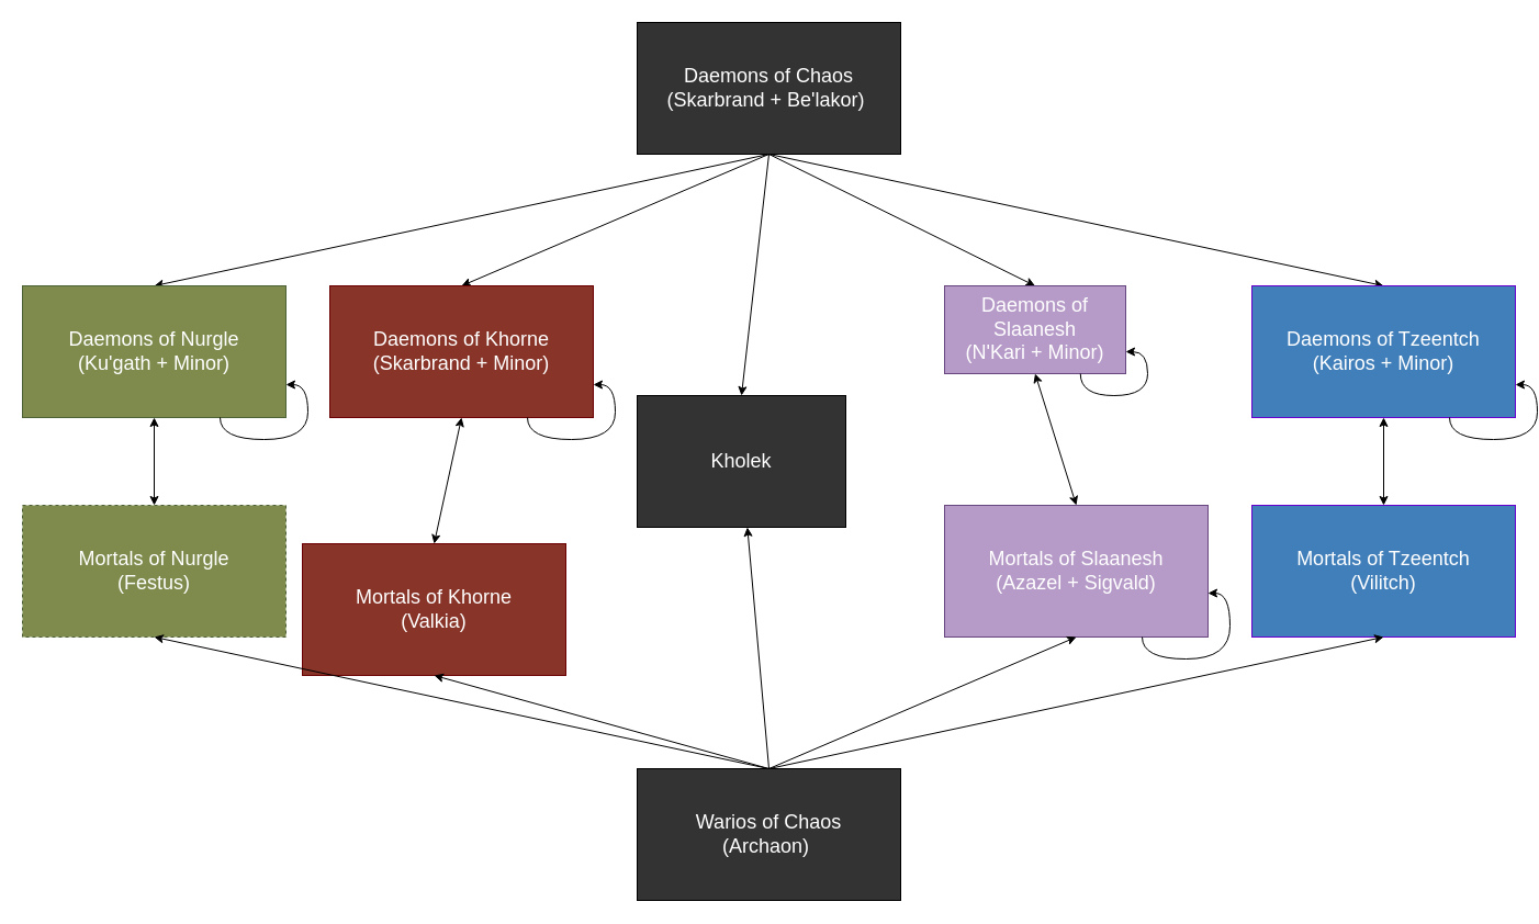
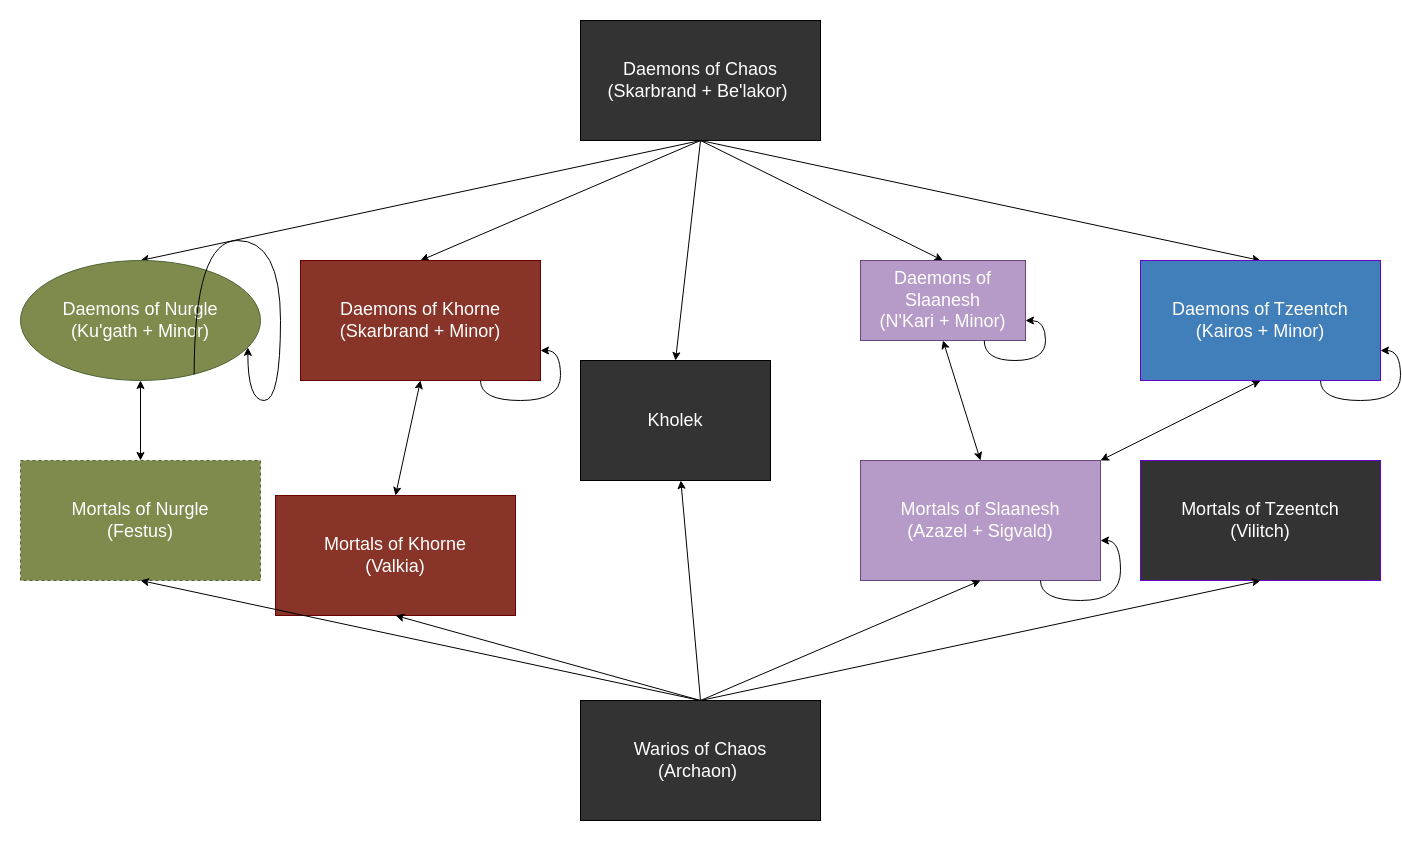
  <mxCell id="0" />
  <mxCell id="1" parent="0" />
  <mxCell id="2" style="edgeStyle=none;rounded=0;orthogonalLoop=1;jettySize=auto;html=1;exitX=0.5;exitY=1;exitDx=0;exitDy=0;entryX=0.5;entryY=0;entryDx=0;entryDy=0;fontSize=18;fontColor=#FFFFFF;" edge="1" parent="1" source="7" target="9"><mxGeometry relative="1" as="geometry" /></mxCell>
  <mxCell id="3" style="edgeStyle=none;rounded=0;orthogonalLoop=1;jettySize=auto;html=1;exitX=0.5;exitY=1;exitDx=0;exitDy=0;entryX=0.5;entryY=0;entryDx=0;entryDy=0;fontSize=18;fontColor=#FFFFFF;" edge="1" parent="1" source="7" target="11"><mxGeometry relative="1" as="geometry" /></mxCell>
  <mxCell id="4" style="edgeStyle=none;rounded=0;orthogonalLoop=1;jettySize=auto;html=1;exitX=0.5;exitY=1;exitDx=0;exitDy=0;entryX=0.5;entryY=0;entryDx=0;entryDy=0;fontSize=18;fontColor=#FFFFFF;" edge="1" parent="1" source="7" target="13"><mxGeometry relative="1" as="geometry" /></mxCell>
  <mxCell id="5" style="edgeStyle=none;rounded=0;orthogonalLoop=1;jettySize=auto;html=1;exitX=0.5;exitY=1;exitDx=0;exitDy=0;entryX=0.5;entryY=0;entryDx=0;entryDy=0;fontSize=18;fontColor=#FFFFFF;" edge="1" parent="1" source="7" target="15"><mxGeometry relative="1" as="geometry" /></mxCell>
  <mxCell id="6" style="edgeStyle=none;rounded=0;orthogonalLoop=1;jettySize=auto;html=1;exitX=0.5;exitY=1;exitDx=0;exitDy=0;entryX=0.5;entryY=0;entryDx=0;entryDy=0;fontSize=18;fontColor=#FFFFFF;" edge="1" parent="1" source="7" target="24"><mxGeometry relative="1" as="geometry" /></mxCell>
  <mxCell id="7" value="&lt;font style=&quot;font-size: 18px;&quot; color=&quot;#ffffff&quot;&gt;Daemons of Chaos&lt;br&gt;(Skarbrand + Be'lakor)&amp;nbsp;&lt;br&gt;&lt;/font&gt;" style="rounded=0;whiteSpace=wrap;html=1;fillColor=#333333;" vertex="1" parent="1"><mxGeometry x="580" y="20" width="240" height="120" as="geometry" /></mxCell>
  <mxCell id="8" style="edgeStyle=none;rounded=0;orthogonalLoop=1;jettySize=auto;html=1;exitX=0.5;exitY=1;exitDx=0;exitDy=0;fontSize=18;fontColor=#FFFFFF;startArrow=classic;startFill=1;" edge="1" parent="1" source="9" target="20"><mxGeometry relative="1" as="geometry" /></mxCell>
- <mxCell id="9" value="&lt;font color=&quot;#ffffff&quot; style=&quot;&quot;&gt;&lt;span style=&quot;font-size: 18px;&quot;&gt;Daemons of Nurgle&lt;/span&gt;&lt;br&gt;&lt;span style=&quot;font-size: 18px;&quot;&gt;(Ku'gath + Minor&lt;/span&gt;&lt;span style=&quot;font-size: 18px;&quot;&gt;)&lt;/span&gt;&lt;br&gt;&lt;/font&gt;" style="rounded=0;whiteSpace=wrap;html=1;fillColor=#7E8B4D;strokeColor=#4D6335;" vertex="1" parent="1"><mxGeometry x="20" y="260" width="240" height="120" as="geometry" /></mxCell>
+ <mxCell id="9" value="&lt;font color=&quot;#ffffff&quot; style=&quot;&quot;&gt;&lt;span style=&quot;font-size: 18px;&quot;&gt;Daemons of Nurgle&lt;/span&gt;&lt;br&gt;&lt;span style=&quot;font-size: 18px;&quot;&gt;(Ku'gath + Minor&lt;/span&gt;&lt;span style=&quot;font-size: 18px;&quot;&gt;)&lt;/span&gt;&lt;br&gt;&lt;/font&gt;" style="ellipse;whiteSpace=wrap;html=1;fillColor=#7E8B4D;strokeColor=#4D6335;" vertex="1" parent="1"><mxGeometry x="20" y="260" width="240" height="120" as="geometry" /></mxCell>
  <mxCell id="10" style="edgeStyle=none;rounded=0;orthogonalLoop=1;jettySize=auto;html=1;exitX=0.5;exitY=1;exitDx=0;exitDy=0;entryX=0.5;entryY=0;entryDx=0;entryDy=0;fontSize=18;fontColor=#FFFFFF;startArrow=classic;startFill=1;" edge="1" parent="1" source="11" target="21"><mxGeometry relative="1" as="geometry" /></mxCell>
  <mxCell id="11" value="&lt;font color=&quot;#ffffff&quot; style=&quot;&quot;&gt;&lt;span style=&quot;font-size: 18px;&quot;&gt;Daemons of Khorne&lt;/span&gt;&lt;br&gt;&lt;span style=&quot;font-size: 18px;&quot;&gt;(Skarbrand&amp;nbsp;+ Minor)&lt;/span&gt;&lt;br&gt;&lt;/font&gt;" style="rounded=0;whiteSpace=wrap;html=1;strokeColor=#6a0001;fillColor=#883428;" vertex="1" parent="1"><mxGeometry x="300" y="260" width="240" height="120" as="geometry" /></mxCell>
  <mxCell id="12" style="edgeStyle=none;rounded=0;orthogonalLoop=1;jettySize=auto;html=1;exitX=0.5;exitY=1;exitDx=0;exitDy=0;entryX=0.5;entryY=0;entryDx=0;entryDy=0;fontSize=18;fontColor=#FFFFFF;endArrow=classic;endFill=1;startArrow=classic;startFill=1;" edge="1" parent="1" source="13" target="22"><mxGeometry relative="1" as="geometry" /></mxCell>
  <mxCell id="13" value="&lt;font color=&quot;#ffffff&quot; style=&quot;font-size: 18px;&quot;&gt;Daemons of Slaanesh&lt;br&gt;&lt;/font&gt;&lt;span style=&quot;color: rgb(255, 255, 255); font-size: 18px;&quot;&gt;(N'Kari + Minor&lt;/span&gt;&lt;span style=&quot;color: rgb(255, 255, 255); font-size: 18px;&quot;&gt;)&lt;/span&gt;&lt;font color=&quot;#ffffff&quot; style=&quot;font-size: 18px;&quot;&gt;&lt;br&gt;&lt;/font&gt;" style="rounded=0;whiteSpace=wrap;html=1;fillColor=#B69AC7;strokeColor=#684680;" vertex="1" parent="1"><mxGeometry x="860" y="260" width="165" height="80" as="geometry" /></mxCell>
- <mxCell id="14" style="edgeStyle=none;rounded=0;orthogonalLoop=1;jettySize=auto;html=1;exitX=0.5;exitY=1;exitDx=0;exitDy=0;entryX=0.5;entryY=0;entryDx=0;entryDy=0;fontSize=18;fontColor=#FFFFFF;startArrow=classic;startFill=1;" edge="1" parent="1" source="15" target="23"><mxGeometry relative="1" as="geometry" /></mxCell>
+ <mxCell id="14" style="edgeStyle=none;rounded=0;orthogonalLoop=1;jettySize=auto;html=1;exitX=0.5;exitY=1;exitDx=0;exitDy=0;fontSize=18;fontColor=#FFFFFF;startArrow=classic;startFill=1;" edge="1" parent="1" source="15" target="22"><mxGeometry relative="1" as="geometry" /></mxCell>
  <mxCell id="15" value="&lt;font color=&quot;#ffffff&quot; style=&quot;font-size: 18px;&quot;&gt;Daemons of Tzeentch&lt;br&gt;&lt;/font&gt;&lt;span style=&quot;color: rgb(255, 255, 255); font-size: 18px;&quot;&gt;(Kairos + Minor&lt;/span&gt;&lt;span style=&quot;color: rgb(255, 255, 255); font-size: 18px;&quot;&gt;)&lt;/span&gt;&lt;font color=&quot;#ffffff&quot; style=&quot;font-size: 18px;&quot;&gt;&lt;br&gt;&lt;/font&gt;" style="rounded=0;whiteSpace=wrap;html=1;fillColor=#417FBA;strokeColor=#6600CC;" vertex="1" parent="1"><mxGeometry x="1140" y="260" width="240" height="120" as="geometry" /></mxCell>
  <mxCell id="16" style="edgeStyle=orthogonalEdgeStyle;curved=1;rounded=0;orthogonalLoop=1;jettySize=auto;html=1;exitX=0.75;exitY=1;exitDx=0;exitDy=0;entryX=1;entryY=0.75;entryDx=0;entryDy=0;fontSize=18;fontColor=#FFFFFF;" edge="1" parent="1" source="9" target="9"><mxGeometry relative="1" as="geometry" /></mxCell>
  <mxCell id="17" style="edgeStyle=orthogonalEdgeStyle;curved=1;rounded=0;orthogonalLoop=1;jettySize=auto;html=1;exitX=0.75;exitY=1;exitDx=0;exitDy=0;entryX=1;entryY=0.75;entryDx=0;entryDy=0;fontSize=18;fontColor=#FFFFFF;" edge="1" parent="1" source="11" target="11"><mxGeometry relative="1" as="geometry" /></mxCell>
  <mxCell id="18" style="edgeStyle=orthogonalEdgeStyle;curved=1;rounded=0;orthogonalLoop=1;jettySize=auto;html=1;exitX=0.75;exitY=1;exitDx=0;exitDy=0;entryX=1;entryY=0.75;entryDx=0;entryDy=0;fontSize=18;fontColor=#FFFFFF;" edge="1" parent="1" source="13" target="13"><mxGeometry relative="1" as="geometry" /></mxCell>
  <mxCell id="19" style="edgeStyle=orthogonalEdgeStyle;curved=1;rounded=0;orthogonalLoop=1;jettySize=auto;html=1;exitX=0.75;exitY=1;exitDx=0;exitDy=0;entryX=1;entryY=0.75;entryDx=0;entryDy=0;fontSize=18;fontColor=#FFFFFF;" edge="1" parent="1" source="15" target="15"><mxGeometry relative="1" as="geometry" /></mxCell>
  <mxCell id="20" value="&lt;font color=&quot;#ffffff&quot; style=&quot;&quot;&gt;&lt;span style=&quot;font-size: 18px;&quot;&gt;Mortals of Nurgle&lt;/span&gt;&lt;br&gt;&lt;span style=&quot;font-size: 18px;&quot;&gt;(Festus&lt;/span&gt;&lt;span style=&quot;font-size: 18px;&quot;&gt;)&lt;/span&gt;&lt;br&gt;&lt;/font&gt;" style="rounded=0;whiteSpace=wrap;html=1;fillColor=#7E8B4D;strokeColor=#4D6335;dashed=1;" vertex="1" parent="1"><mxGeometry x="20" y="460" width="240" height="120" as="geometry" /></mxCell>
  <mxCell id="21" value="&lt;span style=&quot;color: rgb(255, 255, 255); font-size: 18px;&quot;&gt;Mortals&amp;nbsp;&lt;/span&gt;&lt;font color=&quot;#ffffff&quot; style=&quot;&quot;&gt;&lt;span style=&quot;font-size: 18px;&quot;&gt;of Khorne&lt;/span&gt;&lt;br&gt;&lt;span style=&quot;font-size: 18px;&quot;&gt;(Valkia)&lt;/span&gt;&lt;br&gt;&lt;/font&gt;" style="rounded=0;whiteSpace=wrap;html=1;strokeColor=#6a0001;fillColor=#883428;" vertex="1" parent="1"><mxGeometry x="275" y="495" width="240" height="120" as="geometry" /></mxCell>
  <mxCell id="22" value="&lt;span style=&quot;color: rgb(255, 255, 255); font-size: 18px;&quot;&gt;Mortals&amp;nbsp;&lt;/span&gt;&lt;font color=&quot;#ffffff&quot; style=&quot;font-size: 18px;&quot;&gt;of Slaanesh&lt;br&gt;&lt;/font&gt;&lt;span style=&quot;color: rgb(255, 255, 255); font-size: 18px;&quot;&gt;(Azazel + Sigvald&lt;/span&gt;&lt;span style=&quot;color: rgb(255, 255, 255); font-size: 18px;&quot;&gt;)&lt;/span&gt;&lt;font color=&quot;#ffffff&quot; style=&quot;font-size: 18px;&quot;&gt;&lt;br&gt;&lt;/font&gt;" style="rounded=0;whiteSpace=wrap;html=1;fillColor=#B69AC7;strokeColor=#684680;" vertex="1" parent="1"><mxGeometry x="860" y="460" width="240" height="120" as="geometry" /></mxCell>
- <mxCell id="23" value="&lt;span style=&quot;color: rgb(255, 255, 255); font-size: 18px;&quot;&gt;Mortals&amp;nbsp;&lt;/span&gt;&lt;font color=&quot;#ffffff&quot; style=&quot;font-size: 18px;&quot;&gt;of Tzeentch&lt;br&gt;&lt;/font&gt;&lt;span style=&quot;color: rgb(255, 255, 255); font-size: 18px;&quot;&gt;(Vilitch&lt;/span&gt;&lt;span style=&quot;color: rgb(255, 255, 255); font-size: 18px;&quot;&gt;)&lt;/span&gt;&lt;font color=&quot;#ffffff&quot; style=&quot;font-size: 18px;&quot;&gt;&lt;br&gt;&lt;/font&gt;" style="rounded=0;whiteSpace=wrap;html=1;fillColor=#417FBA;strokeColor=#6600CC;" vertex="1" parent="1"><mxGeometry x="1140" y="460" width="240" height="120" as="geometry" /></mxCell>
+ <mxCell id="23" value="&lt;span style=&quot;color: rgb(255, 255, 255); font-size: 18px;&quot;&gt;Mortals&amp;nbsp;&lt;/span&gt;&lt;font color=&quot;#ffffff&quot; style=&quot;font-size: 18px;&quot;&gt;of Tzeentch&lt;br&gt;&lt;/font&gt;&lt;span style=&quot;color: rgb(255, 255, 255); font-size: 18px;&quot;&gt;(Vilitch&lt;/span&gt;&lt;span style=&quot;color: rgb(255, 255, 255); font-size: 18px;&quot;&gt;)&lt;/span&gt;&lt;font color=&quot;#ffffff&quot; style=&quot;font-size: 18px;&quot;&gt;&lt;br&gt;&lt;/font&gt;" style="rounded=0;whiteSpace=wrap;html=1;fillColor=#333333;strokeColor=#6600CC;" vertex="1" parent="1"><mxGeometry x="1140" y="460" width="240" height="120" as="geometry" /></mxCell>
  <mxCell id="24" value="&lt;font style=&quot;font-size: 18px;&quot; color=&quot;#ffffff&quot;&gt;Kholek&lt;br&gt;&lt;/font&gt;" style="rounded=0;whiteSpace=wrap;html=1;fillColor=#333333;" vertex="1" parent="1"><mxGeometry x="580" y="360" width="190" height="120" as="geometry" /></mxCell>
  <mxCell id="25" style="edgeStyle=none;rounded=0;orthogonalLoop=1;jettySize=auto;html=1;exitX=0.5;exitY=0;exitDx=0;exitDy=0;fontSize=18;fontColor=#FFFFFF;" edge="1" parent="1" source="30" target="24"><mxGeometry relative="1" as="geometry" /></mxCell>
  <mxCell id="26" style="edgeStyle=none;rounded=0;orthogonalLoop=1;jettySize=auto;html=1;exitX=0.5;exitY=0;exitDx=0;exitDy=0;entryX=0.5;entryY=1;entryDx=0;entryDy=0;fontSize=18;fontColor=#FFFFFF;" edge="1" parent="1" source="30" target="20"><mxGeometry relative="1" as="geometry" /></mxCell>
  <mxCell id="27" style="edgeStyle=none;rounded=0;orthogonalLoop=1;jettySize=auto;html=1;exitX=0.5;exitY=0;exitDx=0;exitDy=0;entryX=0.5;entryY=1;entryDx=0;entryDy=0;fontSize=18;fontColor=#FFFFFF;" edge="1" parent="1" source="30" target="21"><mxGeometry relative="1" as="geometry" /></mxCell>
  <mxCell id="28" style="edgeStyle=none;rounded=0;orthogonalLoop=1;jettySize=auto;html=1;exitX=0.5;exitY=0;exitDx=0;exitDy=0;entryX=0.5;entryY=1;entryDx=0;entryDy=0;fontSize=18;fontColor=#FFFFFF;" edge="1" parent="1" source="30" target="22"><mxGeometry relative="1" as="geometry" /></mxCell>
  <mxCell id="29" style="edgeStyle=none;rounded=0;orthogonalLoop=1;jettySize=auto;html=1;exitX=0.5;exitY=0;exitDx=0;exitDy=0;entryX=0.5;entryY=1;entryDx=0;entryDy=0;fontSize=18;fontColor=#FFFFFF;" edge="1" parent="1" source="30" target="23"><mxGeometry relative="1" as="geometry" /></mxCell>
  <mxCell id="30" value="&lt;font style=&quot;font-size: 18px;&quot; color=&quot;#ffffff&quot;&gt;Warios of Chaos&lt;br&gt;(Archaon)&amp;nbsp;&lt;br&gt;&lt;/font&gt;" style="rounded=0;whiteSpace=wrap;html=1;fillColor=#333333;" vertex="1" parent="1"><mxGeometry x="580" y="700" width="240" height="120" as="geometry" /></mxCell>
  <mxCell id="31" style="edgeStyle=orthogonalEdgeStyle;curved=1;rounded=0;orthogonalLoop=1;jettySize=auto;html=1;exitX=0.75;exitY=1;exitDx=0;exitDy=0;entryX=1;entryY=0.667;entryDx=0;entryDy=0;entryPerimeter=0;fontSize=18;fontColor=#FFFFFF;startArrow=none;startFill=0;endArrow=classic;endFill=1;" edge="1" parent="1" source="22" target="22"><mxGeometry relative="1" as="geometry" /></mxCell>
